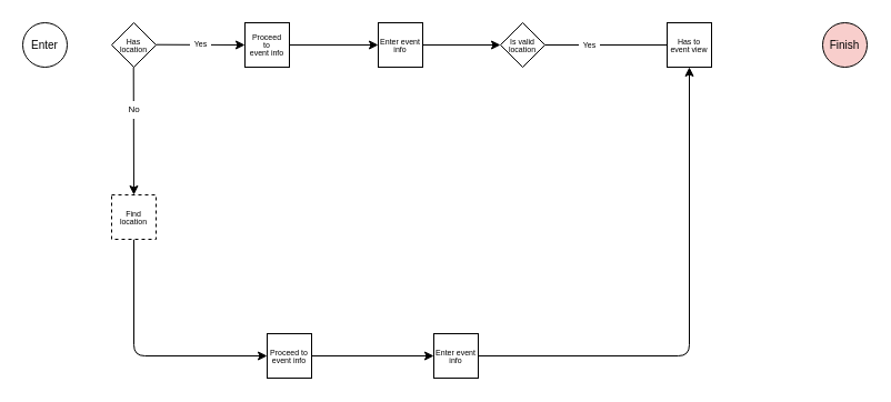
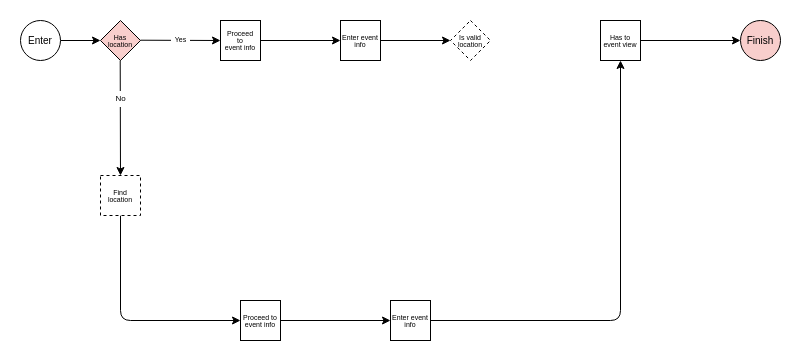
  <mxCell id="0" />
  <mxCell id="1" parent="0" />
+ <mxCell id="2" style="edgeStyle=none;html=1;entryX=0;entryY=0.5;entryDx=0;entryDy=0;" edge="1" parent="1" source="3" target="4"><mxGeometry relative="1" as="geometry" /></mxCell>
  <mxCell id="3" value="&lt;p style=&quot;line-height: 90%;&quot;&gt;&lt;font style=&quot;font-size: 10px;&quot;&gt;Enter&lt;/font&gt;&lt;/p&gt;" style="ellipse;whiteSpace=wrap;html=1;aspect=fixed;" vertex="1" parent="1"><mxGeometry x="20" y="20" width="40" height="40" as="geometry" /></mxCell>
- <mxCell id="4" value="&lt;p style=&quot;line-height: 100%; font-size: 7px;&quot;&gt;&lt;font style=&quot;font-size: 7px;&quot;&gt;Has&lt;br&gt;location&lt;/font&gt;&lt;/p&gt;" style="rhombus;whiteSpace=wrap;html=1;" vertex="1" parent="1"><mxGeometry x="100" y="20" width="40" height="40" as="geometry" /></mxCell>
+ <mxCell id="4" value="&lt;p style=&quot;line-height: 100%; font-size: 7px;&quot;&gt;&lt;font style=&quot;font-size: 7px;&quot;&gt;Has&lt;br&gt;location&lt;/font&gt;&lt;/p&gt;" style="rhombus;whiteSpace=wrap;html=1;fillColor=#f8cecc;" vertex="1" parent="1"><mxGeometry x="100" y="20" width="40" height="40" as="geometry" /></mxCell>
+ <mxCell id="5" value="" style="edgeStyle=none;html=1;fontSize=8;startArrow=none;" edge="1" parent="1" source="22" target="7"><mxGeometry relative="1" as="geometry" /></mxCell>
  <mxCell id="6" value="&lt;p style=&quot;line-height: 100%;&quot;&gt;Proceed&lt;br&gt;to&lt;br&gt;event info&lt;/p&gt;" style="whiteSpace=wrap;html=1;aspect=fixed;fontSize=7;" vertex="1" parent="1"><mxGeometry x="220" y="20" width="40" height="40" as="geometry" /></mxCell>
  <mxCell id="7" value="&lt;font style=&quot;font-size: 10px;&quot;&gt;Finish&lt;/font&gt;" style="ellipse;whiteSpace=wrap;html=1;aspect=fixed;fontSize=7;fillColor=#f8cecc;" vertex="1" parent="1"><mxGeometry x="740" y="20" width="40" height="40" as="geometry" /></mxCell>
  <mxCell id="8" value="" style="endArrow=classic;html=1;fontSize=8;" edge="1" parent="1"><mxGeometry relative="1" as="geometry"><mxPoint x="140" y="39.71" as="sourcePoint" /><mxPoint x="220" y="40" as="targetPoint" /></mxGeometry></mxCell>
  <mxCell id="9" value="&amp;nbsp; Yes&amp;nbsp;&amp;nbsp;" style="edgeLabel;resizable=0;html=1;align=center;verticalAlign=middle;fontSize=7;" connectable="0" vertex="1" parent="8"><mxGeometry relative="1" as="geometry" /></mxCell>
  <mxCell id="10" value="" style="edgeStyle=none;html=1;fontSize=8;exitX=0.5;exitY=1;exitDx=0;exitDy=0;entryX=0;entryY=0.5;entryDx=0;entryDy=0;" edge="1" parent="1" source="11" target="15"><mxGeometry relative="1" as="geometry"><Array as="points"><mxPoint x="120" y="320" /></Array><mxPoint x="220" y="320" as="targetPoint" /></mxGeometry></mxCell>
  <mxCell id="11" value="&lt;p style=&quot;line-height: 100%; font-size: 7px;&quot;&gt;Find location&lt;/p&gt;" style="whiteSpace=wrap;html=1;aspect=fixed;fontSize=8;dashed=1;" vertex="1" parent="1"><mxGeometry x="100" y="175" width="40" height="40" as="geometry" /></mxCell>
  <mxCell id="12" value="" style="endArrow=classic;html=1;fontSize=8;entryX=0.5;entryY=0;entryDx=0;entryDy=0;" edge="1" parent="1" target="11"><mxGeometry relative="1" as="geometry"><mxPoint x="119.71" y="60" as="sourcePoint" /><mxPoint x="119.71" y="120" as="targetPoint" /><Array as="points" /></mxGeometry></mxCell>
  <mxCell id="13" value="&lt;p style=&quot;line-height: 0%;&quot;&gt;&amp;nbsp;No&amp;nbsp;&lt;/p&gt;" style="edgeLabel;resizable=0;html=1;align=center;verticalAlign=middle;fontSize=8;spacingLeft=7;spacingRight=7;" connectable="0" vertex="1" parent="12"><mxGeometry relative="1" as="geometry"><mxPoint y="-20" as="offset" /></mxGeometry></mxCell>
  <mxCell id="14" style="edgeStyle=none;html=1;exitX=1;exitY=0.5;exitDx=0;exitDy=0;entryX=0;entryY=0.5;entryDx=0;entryDy=0;" edge="1" parent="1" source="15" target="24"><mxGeometry relative="1" as="geometry" /></mxCell>
  <mxCell id="15" value="&lt;p style=&quot;line-height: 100%;&quot;&gt;Proceed to event info&lt;/p&gt;" style="whiteSpace=wrap;html=1;aspect=fixed;fontSize=7;" vertex="1" parent="1"><mxGeometry x="240" y="300" width="40" height="40" as="geometry" /></mxCell>
  <mxCell id="16" value="" style="edgeStyle=none;html=1;fontSize=8;endArrow=classic;endFill=1;" edge="1" parent="1" source="6" target="17"><mxGeometry relative="1" as="geometry"><mxPoint x="260" y="40" as="sourcePoint" /><mxPoint x="530" y="40" as="targetPoint" /></mxGeometry></mxCell>
  <mxCell id="17" value="&lt;p style=&quot;line-height: 100%;&quot;&gt;Enter event info&lt;/p&gt;" style="whiteSpace=wrap;html=1;aspect=fixed;fontSize=7;" vertex="1" parent="1"><mxGeometry x="340" y="20" width="40" height="40" as="geometry" /></mxCell>
  <mxCell id="18" value="" style="edgeStyle=none;html=1;fontSize=8;startArrow=none;endArrow=classic;endFill=1;" edge="1" parent="1" source="17" target="19"><mxGeometry relative="1" as="geometry"><mxPoint x="400" y="40" as="sourcePoint" /><mxPoint x="530" y="40" as="targetPoint" /></mxGeometry></mxCell>
- <mxCell id="19" value="&lt;p style=&quot;line-height: 100%; font-size: 7px;&quot;&gt;Is valid location&lt;/p&gt;" style="rhombus;whiteSpace=wrap;html=1;" vertex="1" parent="1"><mxGeometry x="450" y="20" width="40" height="40" as="geometry" /></mxCell>
- <mxCell id="20" value="" style="edgeStyle=none;html=1;fontSize=8;startArrow=none;endArrow=none;" edge="1" parent="1" source="19" target="22"><mxGeometry relative="1" as="geometry"><mxPoint x="490" y="40" as="sourcePoint" /><mxPoint x="740" y="40" as="targetPoint" /></mxGeometry></mxCell>
- <mxCell id="21" value="&lt;font style=&quot;font-size: 7px;&quot;&gt;&amp;nbsp; Yes&amp;nbsp;&amp;nbsp;&lt;/font&gt;" style="edgeLabel;html=1;align=center;verticalAlign=middle;resizable=0;points=[];" vertex="1" connectable="0" parent="20"><mxGeometry x="-0.421" y="1" relative="1" as="geometry"><mxPoint x="7" y="-1" as="offset" /></mxGeometry></mxCell>
+ <mxCell id="19" value="&lt;p style=&quot;line-height: 100%; font-size: 7px;&quot;&gt;Is valid location&lt;/p&gt;" style="rhombus;whiteSpace=wrap;html=1;dashed=1;" vertex="1" parent="1"><mxGeometry x="450" y="20" width="40" height="40" as="geometry" /></mxCell>
  <mxCell id="22" value="&lt;p style=&quot;line-height: 100%;&quot;&gt;Has to event view&lt;/p&gt;" style="whiteSpace=wrap;html=1;aspect=fixed;fontSize=7;" vertex="1" parent="1"><mxGeometry x="600" y="20" width="40" height="40" as="geometry" /></mxCell>
  <mxCell id="23" style="edgeStyle=none;html=1;exitX=1;exitY=0.5;exitDx=0;exitDy=0;entryX=0.5;entryY=1;entryDx=0;entryDy=0;" edge="1" parent="1" source="24" target="22"><mxGeometry relative="1" as="geometry"><Array as="points"><mxPoint x="620" y="320" /></Array></mxGeometry></mxCell>
  <mxCell id="24" value="&lt;p style=&quot;line-height: 100%;&quot;&gt;Enter event info&lt;/p&gt;" style="whiteSpace=wrap;html=1;aspect=fixed;fontSize=7;" vertex="1" parent="1"><mxGeometry x="390" y="300" width="40" height="40" as="geometry" /></mxCell>
